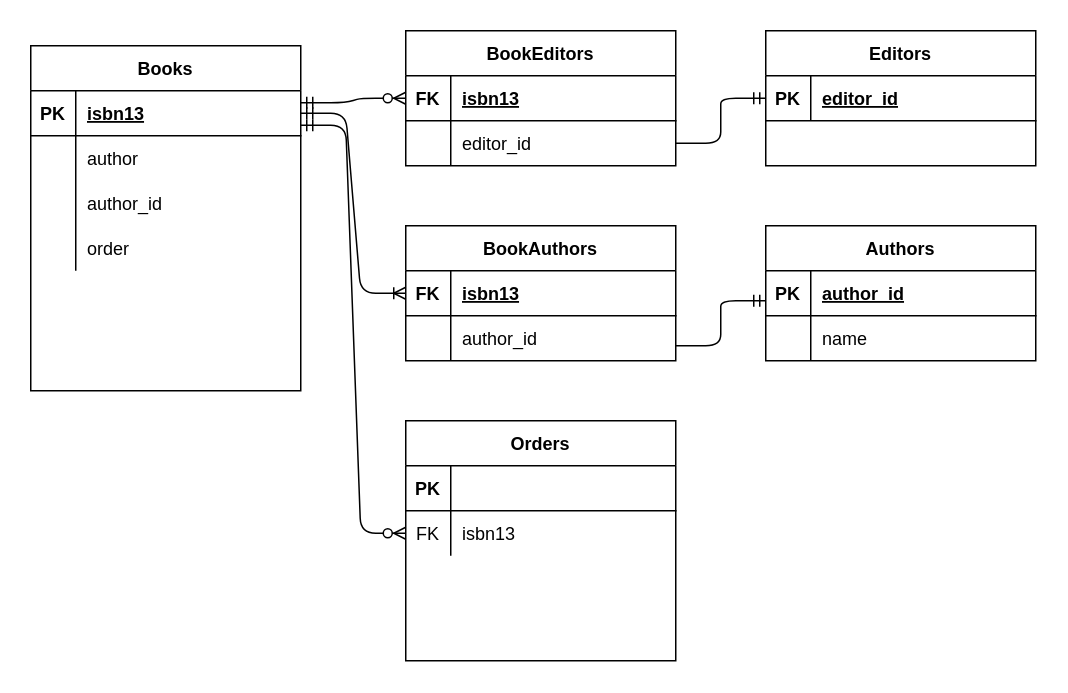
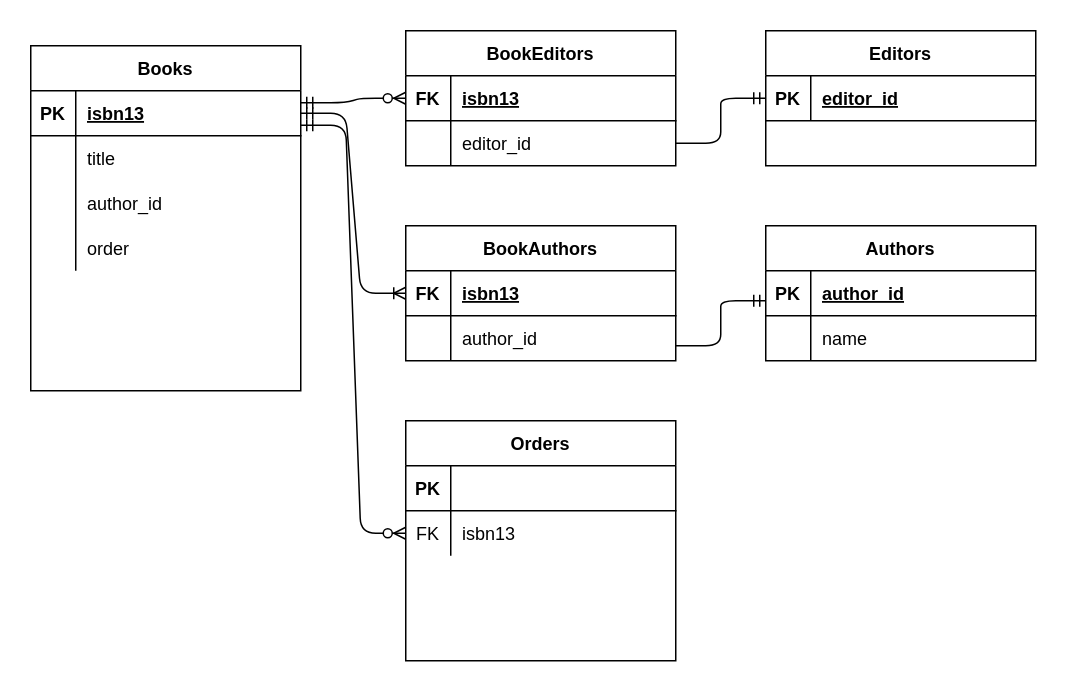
  <mxCell id="0" />
  <mxCell id="1" parent="0" />
  <mxCell id="2" value="Books" style="shape=table;startSize=30;container=1;collapsible=1;childLayout=tableLayout;fixedRows=1;rowLines=0;fontStyle=1;align=center;resizeLast=1;" vertex="1" parent="1"><mxGeometry x="20" y="30" width="180" height="230" as="geometry"><mxRectangle x="110" y="110" width="70" height="30" as="alternateBounds" /></mxGeometry></mxCell>
  <mxCell id="3" value="" style="shape=partialRectangle;collapsible=0;dropTarget=0;pointerEvents=0;fillColor=none;top=0;left=0;bottom=1;right=0;points=[[0,0.5],[1,0.5]];portConstraint=eastwest;" vertex="1" parent="2"><mxGeometry y="30" width="180" height="30" as="geometry" /></mxCell>
  <mxCell id="4" value="PK" style="shape=partialRectangle;connectable=0;fillColor=none;top=0;left=0;bottom=0;right=0;fontStyle=1;overflow=hidden;" vertex="1" parent="3"><mxGeometry width="30" height="30" as="geometry" /></mxCell>
  <mxCell id="5" value="isbn13" style="shape=partialRectangle;connectable=0;fillColor=none;top=0;left=0;bottom=0;right=0;align=left;spacingLeft=6;fontStyle=5;overflow=hidden;" vertex="1" parent="3"><mxGeometry x="30" width="150" height="30" as="geometry" /></mxCell>
  <mxCell id="6" value="" style="shape=partialRectangle;collapsible=0;dropTarget=0;pointerEvents=0;fillColor=none;top=0;left=0;bottom=0;right=0;points=[[0,0.5],[1,0.5]];portConstraint=eastwest;" vertex="1" parent="2"><mxGeometry y="60" width="180" height="30" as="geometry" /></mxCell>
  <mxCell id="7" value="" style="shape=partialRectangle;connectable=0;fillColor=none;top=0;left=0;bottom=0;right=0;editable=1;overflow=hidden;" vertex="1" parent="6"><mxGeometry width="30" height="30" as="geometry" /></mxCell>
- <mxCell id="8" value="author" style="shape=partialRectangle;connectable=0;fillColor=none;top=0;left=0;bottom=0;right=0;align=left;spacingLeft=6;overflow=hidden;" vertex="1" parent="6"><mxGeometry x="30" width="150" height="30" as="geometry" /></mxCell>
+ <mxCell id="8" value="title" style="shape=partialRectangle;connectable=0;fillColor=none;top=0;left=0;bottom=0;right=0;align=left;spacingLeft=6;overflow=hidden;" vertex="1" parent="6"><mxGeometry x="30" width="150" height="30" as="geometry" /></mxCell>
  <mxCell id="9" value="" style="shape=partialRectangle;collapsible=0;dropTarget=0;pointerEvents=0;fillColor=none;top=0;left=0;bottom=0;right=0;points=[[0,0.5],[1,0.5]];portConstraint=eastwest;" vertex="1" parent="2"><mxGeometry y="90" width="180" height="30" as="geometry" /></mxCell>
  <mxCell id="10" value="" style="shape=partialRectangle;connectable=0;fillColor=none;top=0;left=0;bottom=0;right=0;editable=1;overflow=hidden;" vertex="1" parent="9"><mxGeometry width="30" height="30" as="geometry" /></mxCell>
  <mxCell id="11" value="author_id" style="shape=partialRectangle;connectable=0;fillColor=none;top=0;left=0;bottom=0;right=0;align=left;spacingLeft=6;overflow=hidden;" vertex="1" parent="9"><mxGeometry x="30" width="150" height="30" as="geometry" /></mxCell>
  <mxCell id="12" value="" style="shape=partialRectangle;collapsible=0;dropTarget=0;pointerEvents=0;fillColor=none;top=0;left=0;bottom=0;right=0;points=[[0,0.5],[1,0.5]];portConstraint=eastwest;" vertex="1" parent="2"><mxGeometry y="120" width="180" height="30" as="geometry" /></mxCell>
  <mxCell id="13" value="" style="shape=partialRectangle;connectable=0;fillColor=none;top=0;left=0;bottom=0;right=0;editable=1;overflow=hidden;" vertex="1" parent="12"><mxGeometry width="30" height="30" as="geometry" /></mxCell>
  <mxCell id="14" value="order" style="shape=partialRectangle;connectable=0;fillColor=none;top=0;left=0;bottom=0;right=0;align=left;spacingLeft=6;overflow=hidden;" vertex="1" parent="12"><mxGeometry x="30" width="150" height="30" as="geometry" /></mxCell>
  <mxCell id="15" value="" style="shape=partialRectangle;collapsible=0;dropTarget=0;pointerEvents=0;fillColor=none;top=0;left=0;bottom=0;right=0;points=[[0,0.5],[1,0.5]];portConstraint=eastwest;" vertex="1" parent="2"><mxGeometry y="150" width="180" height="30" as="geometry" /></mxCell>
  <mxCell id="16" value="" style="shape=partialRectangle;connectable=0;fillColor=none;top=0;left=0;bottom=0;right=0;editable=1;overflow=hidden;" vertex="1" parent="15"><mxGeometry width="30" height="30" as="geometry" /></mxCell>
  <mxCell id="17" value="" style="shape=partialRectangle;collapsible=0;dropTarget=0;pointerEvents=0;fillColor=none;top=0;left=0;bottom=0;right=0;points=[[0,0.5],[1,0.5]];portConstraint=eastwest;" vertex="1" parent="2"><mxGeometry y="180" width="180" height="30" as="geometry" /></mxCell>
  <mxCell id="18" value="" style="shape=partialRectangle;connectable=0;fillColor=none;top=0;left=0;bottom=0;right=0;editable=1;overflow=hidden;" vertex="1" parent="17"><mxGeometry width="30" height="30" as="geometry" /></mxCell>
  <mxCell id="19" value="Authors" style="shape=table;startSize=30;container=1;collapsible=1;childLayout=tableLayout;fixedRows=1;rowLines=0;fontStyle=1;align=center;resizeLast=1;" vertex="1" parent="1"><mxGeometry x="510" y="150" width="180" height="90" as="geometry" /></mxCell>
  <mxCell id="20" value="" style="shape=partialRectangle;collapsible=0;dropTarget=0;pointerEvents=0;fillColor=none;top=0;left=0;bottom=1;right=0;points=[[0,0.5],[1,0.5]];portConstraint=eastwest;" vertex="1" parent="19"><mxGeometry y="30" width="180" height="30" as="geometry" /></mxCell>
  <mxCell id="21" value="PK" style="shape=partialRectangle;connectable=0;fillColor=none;top=0;left=0;bottom=0;right=0;fontStyle=1;overflow=hidden;" vertex="1" parent="20"><mxGeometry width="30" height="30" as="geometry" /></mxCell>
  <mxCell id="22" value="author_id" style="shape=partialRectangle;connectable=0;fillColor=none;top=0;left=0;bottom=0;right=0;align=left;spacingLeft=6;fontStyle=5;overflow=hidden;" vertex="1" parent="20"><mxGeometry x="30" width="150" height="30" as="geometry" /></mxCell>
  <mxCell id="23" value="" style="shape=partialRectangle;collapsible=0;dropTarget=0;pointerEvents=0;fillColor=none;top=0;left=0;bottom=0;right=0;points=[[0,0.5],[1,0.5]];portConstraint=eastwest;" vertex="1" parent="19"><mxGeometry y="60" width="180" height="30" as="geometry" /></mxCell>
  <mxCell id="24" value="" style="shape=partialRectangle;connectable=0;fillColor=none;top=0;left=0;bottom=0;right=0;editable=1;overflow=hidden;" vertex="1" parent="23"><mxGeometry width="30" height="30" as="geometry" /></mxCell>
  <mxCell id="25" value="name" style="shape=partialRectangle;connectable=0;fillColor=none;top=0;left=0;bottom=0;right=0;align=left;spacingLeft=6;overflow=hidden;" vertex="1" parent="23"><mxGeometry x="30" width="150" height="30" as="geometry" /></mxCell>
  <mxCell id="26" value="Editors" style="shape=table;startSize=30;container=1;collapsible=1;childLayout=tableLayout;fixedRows=1;rowLines=0;fontStyle=1;align=center;resizeLast=1;" vertex="1" parent="1"><mxGeometry x="510" y="20" width="180" height="90" as="geometry" /></mxCell>
  <mxCell id="27" value="" style="shape=partialRectangle;collapsible=0;dropTarget=0;pointerEvents=0;fillColor=none;top=0;left=0;bottom=1;right=0;points=[[0,0.5],[1,0.5]];portConstraint=eastwest;" vertex="1" parent="26"><mxGeometry y="30" width="180" height="30" as="geometry" /></mxCell>
  <mxCell id="28" value="PK" style="shape=partialRectangle;connectable=0;fillColor=none;top=0;left=0;bottom=0;right=0;fontStyle=1;overflow=hidden;" vertex="1" parent="27"><mxGeometry width="30" height="30" as="geometry" /></mxCell>
  <mxCell id="29" value="editor_id" style="shape=partialRectangle;connectable=0;fillColor=none;top=0;left=0;bottom=0;right=0;align=left;spacingLeft=6;fontStyle=5;overflow=hidden;" vertex="1" parent="27"><mxGeometry x="30" width="150" height="30" as="geometry" /></mxCell>
  <mxCell id="30" value="" style="shape=partialRectangle;collapsible=0;dropTarget=0;pointerEvents=0;fillColor=none;top=0;left=0;bottom=0;right=0;points=[[0,0.5],[1,0.5]];portConstraint=eastwest;" vertex="1" parent="26"><mxGeometry y="60" width="180" height="30" as="geometry" /></mxCell>
  <mxCell id="31" value="" style="shape=partialRectangle;connectable=0;fillColor=none;top=0;left=0;bottom=0;right=0;editable=1;overflow=hidden;" vertex="1" parent="30"><mxGeometry width="30" height="30" as="geometry" /></mxCell>
  <mxCell id="32" value="BookAuthors" style="shape=table;startSize=30;container=1;collapsible=1;childLayout=tableLayout;fixedRows=1;rowLines=0;fontStyle=1;align=center;resizeLast=1;" vertex="1" parent="1"><mxGeometry x="270" y="150" width="180" height="90" as="geometry" /></mxCell>
  <mxCell id="33" value="" style="shape=partialRectangle;collapsible=0;dropTarget=0;pointerEvents=0;fillColor=none;top=0;left=0;bottom=1;right=0;points=[[0,0.5],[1,0.5]];portConstraint=eastwest;" vertex="1" parent="32"><mxGeometry y="30" width="180" height="30" as="geometry" /></mxCell>
  <mxCell id="34" value="FK" style="shape=partialRectangle;connectable=0;fillColor=none;top=0;left=0;bottom=0;right=0;fontStyle=1;overflow=hidden;" vertex="1" parent="33"><mxGeometry width="30" height="30" as="geometry" /></mxCell>
  <mxCell id="35" value="isbn13" style="shape=partialRectangle;connectable=0;fillColor=none;top=0;left=0;bottom=0;right=0;align=left;spacingLeft=6;fontStyle=5;overflow=hidden;" vertex="1" parent="33"><mxGeometry x="30" width="150" height="30" as="geometry" /></mxCell>
  <mxCell id="36" value="" style="shape=partialRectangle;collapsible=0;dropTarget=0;pointerEvents=0;fillColor=none;top=0;left=0;bottom=0;right=0;points=[[0,0.5],[1,0.5]];portConstraint=eastwest;" vertex="1" parent="32"><mxGeometry y="60" width="180" height="30" as="geometry" /></mxCell>
  <mxCell id="37" value="" style="shape=partialRectangle;connectable=0;fillColor=none;top=0;left=0;bottom=0;right=0;editable=1;overflow=hidden;" vertex="1" parent="36"><mxGeometry width="30" height="30" as="geometry" /></mxCell>
  <mxCell id="38" value="author_id" style="shape=partialRectangle;connectable=0;fillColor=none;top=0;left=0;bottom=0;right=0;align=left;spacingLeft=6;overflow=hidden;" vertex="1" parent="36"><mxGeometry x="30" width="150" height="30" as="geometry" /></mxCell>
  <mxCell id="39" value="BookEditors" style="shape=table;startSize=30;container=1;collapsible=1;childLayout=tableLayout;fixedRows=1;rowLines=0;fontStyle=1;align=center;resizeLast=1;" vertex="1" parent="1"><mxGeometry x="270" y="20" width="180" height="90" as="geometry" /></mxCell>
  <mxCell id="40" value="" style="shape=partialRectangle;collapsible=0;dropTarget=0;pointerEvents=0;fillColor=none;top=0;left=0;bottom=1;right=0;points=[[0,0.5],[1,0.5]];portConstraint=eastwest;" vertex="1" parent="39"><mxGeometry y="30" width="180" height="30" as="geometry" /></mxCell>
  <mxCell id="41" value="FK" style="shape=partialRectangle;connectable=0;fillColor=none;top=0;left=0;bottom=0;right=0;fontStyle=1;overflow=hidden;" vertex="1" parent="40"><mxGeometry width="30" height="30" as="geometry" /></mxCell>
  <mxCell id="42" value="isbn13" style="shape=partialRectangle;connectable=0;fillColor=none;top=0;left=0;bottom=0;right=0;align=left;spacingLeft=6;fontStyle=5;overflow=hidden;" vertex="1" parent="40"><mxGeometry x="30" width="150" height="30" as="geometry" /></mxCell>
  <mxCell id="43" value="" style="shape=partialRectangle;collapsible=0;dropTarget=0;pointerEvents=0;fillColor=none;top=0;left=0;bottom=0;right=0;points=[[0,0.5],[1,0.5]];portConstraint=eastwest;" vertex="1" parent="39"><mxGeometry y="60" width="180" height="30" as="geometry" /></mxCell>
  <mxCell id="44" value="" style="shape=partialRectangle;connectable=0;fillColor=none;top=0;left=0;bottom=0;right=0;editable=1;overflow=hidden;" vertex="1" parent="43"><mxGeometry width="30" height="30" as="geometry" /></mxCell>
  <mxCell id="45" value="editor_id" style="shape=partialRectangle;connectable=0;fillColor=none;top=0;left=0;bottom=0;right=0;align=left;spacingLeft=6;overflow=hidden;" vertex="1" parent="43"><mxGeometry x="30" width="150" height="30" as="geometry" /></mxCell>
  <mxCell id="46" value="" style="edgeStyle=entityRelationEdgeStyle;fontSize=12;html=1;endArrow=ERoneToMany;startArrow=ERmandOne;exitX=1;exitY=0.5;exitDx=0;exitDy=0;entryX=0;entryY=0.5;entryDx=0;entryDy=0;" edge="1" parent="1" source="3" target="33"><mxGeometry width="100" height="100" relative="1" as="geometry"><mxPoint x="260" y="320" as="sourcePoint" /><mxPoint x="360" y="220" as="targetPoint" /></mxGeometry></mxCell>
  <mxCell id="47" value="" style="edgeStyle=entityRelationEdgeStyle;fontSize=12;html=1;endArrow=ERzeroToMany;startArrow=ERmandOne;entryX=0;entryY=0.5;entryDx=0;entryDy=0;exitX=1;exitY=0.267;exitDx=0;exitDy=0;exitPerimeter=0;" edge="1" parent="1" source="3" target="40"><mxGeometry width="100" height="100" relative="1" as="geometry"><mxPoint x="200" y="75" as="sourcePoint" /><mxPoint x="360" y="210" as="targetPoint" /></mxGeometry></mxCell>
  <mxCell id="48" value="" style="edgeStyle=entityRelationEdgeStyle;fontSize=12;html=1;endArrow=ERmandOne;exitX=1;exitY=0.5;exitDx=0;exitDy=0;entryX=0;entryY=0.5;entryDx=0;entryDy=0;" edge="1" parent="1" source="43" target="27"><mxGeometry width="100" height="100" relative="1" as="geometry"><mxPoint x="310" y="280" as="sourcePoint" /><mxPoint x="410" y="180" as="targetPoint" /></mxGeometry></mxCell>
  <mxCell id="49" value="" style="edgeStyle=entityRelationEdgeStyle;fontSize=12;html=1;endArrow=ERmandOne;exitX=1;exitY=0.5;exitDx=0;exitDy=0;entryX=0;entryY=0.5;entryDx=0;entryDy=0;" edge="1" parent="1"><mxGeometry width="100" height="100" relative="1" as="geometry"><mxPoint x="450" y="230" as="sourcePoint" /><mxPoint x="510" y="200" as="targetPoint" /></mxGeometry></mxCell>
  <mxCell id="50" value="Orders" style="shape=table;startSize=30;container=1;collapsible=1;childLayout=tableLayout;fixedRows=1;rowLines=0;fontStyle=1;align=center;resizeLast=1;" vertex="1" parent="1"><mxGeometry x="270" y="280" width="180" height="160" as="geometry" /></mxCell>
  <mxCell id="51" value="" style="shape=partialRectangle;collapsible=0;dropTarget=0;pointerEvents=0;fillColor=none;top=0;left=0;bottom=1;right=0;points=[[0,0.5],[1,0.5]];portConstraint=eastwest;" vertex="1" parent="50"><mxGeometry y="30" width="180" height="30" as="geometry" /></mxCell>
  <mxCell id="52" value="PK" style="shape=partialRectangle;connectable=0;fillColor=none;top=0;left=0;bottom=0;right=0;fontStyle=1;overflow=hidden;" vertex="1" parent="51"><mxGeometry width="30" height="30" as="geometry" /></mxCell>
  <mxCell id="53" value="" style="shape=partialRectangle;collapsible=0;dropTarget=0;pointerEvents=0;fillColor=none;top=0;left=0;bottom=0;right=0;points=[[0,0.5],[1,0.5]];portConstraint=eastwest;" vertex="1" parent="50"><mxGeometry y="60" width="180" height="30" as="geometry" /></mxCell>
  <mxCell id="54" value="FK" style="shape=partialRectangle;connectable=0;fillColor=none;top=0;left=0;bottom=0;right=0;editable=1;overflow=hidden;" vertex="1" parent="53"><mxGeometry width="30" height="30" as="geometry" /></mxCell>
  <mxCell id="55" value="isbn13" style="shape=partialRectangle;connectable=0;fillColor=none;top=0;left=0;bottom=0;right=0;align=left;spacingLeft=6;overflow=hidden;" vertex="1" parent="53"><mxGeometry x="30" width="150" height="30" as="geometry" /></mxCell>
  <mxCell id="56" value="" style="shape=partialRectangle;collapsible=0;dropTarget=0;pointerEvents=0;fillColor=none;top=0;left=0;bottom=0;right=0;points=[[0,0.5],[1,0.5]];portConstraint=eastwest;" vertex="1" parent="50"><mxGeometry y="90" width="180" height="30" as="geometry" /></mxCell>
  <mxCell id="57" value="" style="shape=partialRectangle;connectable=0;fillColor=none;top=0;left=0;bottom=0;right=0;editable=1;overflow=hidden;" vertex="1" parent="56"><mxGeometry width="30" height="30" as="geometry" /></mxCell>
  <mxCell id="58" value="" style="shape=partialRectangle;collapsible=0;dropTarget=0;pointerEvents=0;fillColor=none;top=0;left=0;bottom=0;right=0;points=[[0,0.5],[1,0.5]];portConstraint=eastwest;" vertex="1" parent="50"><mxGeometry y="120" width="180" height="30" as="geometry" /></mxCell>
  <mxCell id="59" value="" style="shape=partialRectangle;connectable=0;fillColor=none;top=0;left=0;bottom=0;right=0;editable=1;overflow=hidden;" vertex="1" parent="58"><mxGeometry width="30" height="30" as="geometry" /></mxCell>
  <mxCell id="60" value="" style="edgeStyle=entityRelationEdgeStyle;fontSize=12;html=1;endArrow=ERzeroToMany;startArrow=ERmandOne;entryX=0;entryY=0.5;entryDx=0;entryDy=0;exitX=1;exitY=0.267;exitDx=0;exitDy=0;exitPerimeter=0;" edge="1" parent="1" target="53"><mxGeometry width="100" height="100" relative="1" as="geometry"><mxPoint x="200" y="83.01" as="sourcePoint" /><mxPoint x="270" y="80" as="targetPoint" /></mxGeometry></mxCell>
